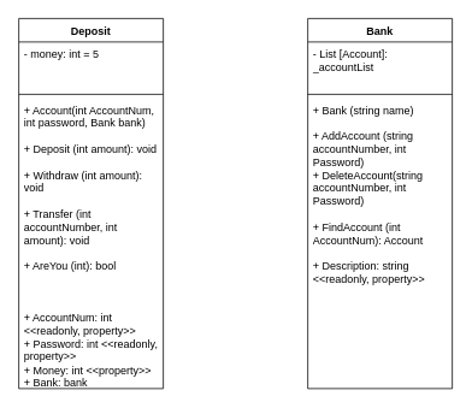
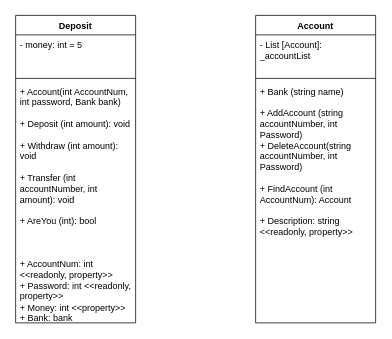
  <mxCell id="0" />
  <mxCell id="1" parent="0" />
  <mxCell id="2" value="Deposit" style="swimlane;fontStyle=1;align=center;verticalAlign=top;childLayout=stackLayout;horizontal=1;startSize=26;horizontalStack=0;resizeParent=1;resizeParentMax=0;resizeLast=0;collapsible=1;marginBottom=0;whiteSpace=wrap;html=1;" vertex="1" parent="1"><mxGeometry x="20" y="20" width="160" height="410" as="geometry" /></mxCell>
  <mxCell id="3" value="&lt;div&gt;- money: int = 5&lt;/div&gt;" style="text;strokeColor=none;fillColor=none;align=left;verticalAlign=top;spacingLeft=4;spacingRight=4;overflow=hidden;rotatable=0;points=[[0,0.5],[1,0.5]];portConstraint=eastwest;whiteSpace=wrap;html=1;" vertex="1" parent="2"><mxGeometry y="26" width="160" height="54" as="geometry" /></mxCell>
  <mxCell id="4" value="" style="line;strokeWidth=1;fillColor=none;align=left;verticalAlign=middle;spacingTop=-1;spacingLeft=3;spacingRight=3;rotatable=0;labelPosition=right;points=[];portConstraint=eastwest;strokeColor=inherit;" vertex="1" parent="2"><mxGeometry y="80" width="160" height="8" as="geometry" /></mxCell>
  <mxCell id="5" value="+ Account(int AccountNum, int password, Bank bank)&amp;nbsp;&lt;div&gt;&lt;br&gt;&lt;/div&gt;&lt;div&gt;+ Deposit (int amount): void&lt;br&gt;&lt;br&gt;+ Withdraw (int amount): void&lt;/div&gt;&lt;div&gt;&lt;br&gt;+ Transfer (int accountNumber, int amount): void&lt;/div&gt;&lt;div&gt;&lt;br&gt;&lt;/div&gt;&lt;div&gt;+ AreYou (int): bool&lt;/div&gt;&lt;div&gt;&lt;br&gt;&lt;br&gt;&lt;br&gt;+ AccountNum: int &amp;lt;&amp;lt;readonly, property&amp;gt;&amp;gt;&lt;/div&gt;&lt;div&gt;+ Password: int &amp;lt;&amp;lt;readonly, property&amp;gt;&amp;gt;&lt;br&gt;+ Money: int &amp;lt;&amp;lt;property&amp;gt;&amp;gt;&lt;/div&gt;&lt;div&gt;+ Bank: bank&lt;/div&gt;" style="text;strokeColor=none;fillColor=none;align=left;verticalAlign=top;spacingLeft=4;spacingRight=4;overflow=hidden;rotatable=0;points=[[0,0.5],[1,0.5]];portConstraint=eastwest;whiteSpace=wrap;html=1;" vertex="1" parent="2"><mxGeometry y="88" width="160" height="322" as="geometry" /></mxCell>
- <mxCell id="6" value="Bank" style="swimlane;fontStyle=1;align=center;verticalAlign=top;childLayout=stackLayout;horizontal=1;startSize=26;horizontalStack=0;resizeParent=1;resizeParentMax=0;resizeLast=0;collapsible=1;marginBottom=0;whiteSpace=wrap;html=1;" vertex="1" parent="1"><mxGeometry x="340" y="20" width="160" height="410" as="geometry" /></mxCell>
+ <mxCell id="6" value="Account" style="swimlane;fontStyle=1;align=center;verticalAlign=top;childLayout=stackLayout;horizontal=1;startSize=26;horizontalStack=0;resizeParent=1;resizeParentMax=0;resizeLast=0;collapsible=1;marginBottom=0;whiteSpace=wrap;html=1;" vertex="1" parent="1"><mxGeometry x="340" y="20" width="160" height="410" as="geometry" /></mxCell>
  <mxCell id="7" value="- List [Account]: _accountList" style="text;strokeColor=none;fillColor=none;align=left;verticalAlign=top;spacingLeft=4;spacingRight=4;overflow=hidden;rotatable=0;points=[[0,0.5],[1,0.5]];portConstraint=eastwest;whiteSpace=wrap;html=1;" vertex="1" parent="6"><mxGeometry y="26" width="160" height="54" as="geometry" /></mxCell>
  <mxCell id="8" value="" style="line;strokeWidth=1;fillColor=none;align=left;verticalAlign=middle;spacingTop=-1;spacingLeft=3;spacingRight=3;rotatable=0;labelPosition=right;points=[];portConstraint=eastwest;strokeColor=inherit;" vertex="1" parent="6"><mxGeometry y="80" width="160" height="8" as="geometry" /></mxCell>
  <mxCell id="9" value="+ Bank (string name)&lt;div&gt;&lt;br&gt;&lt;/div&gt;&lt;div&gt;+ AddAccount (string accountNumber, int Password)&lt;/div&gt;&lt;div&gt;+ DeleteAccount(string accountNumber, int Password)&lt;/div&gt;&lt;div&gt;&lt;br&gt;&lt;/div&gt;&lt;div&gt;+ FindAccount (int AccountNum): Account&lt;/div&gt;&lt;div&gt;&lt;br&gt;&lt;/div&gt;&lt;div&gt;+ Description: string &amp;lt;&amp;lt;readonly, property&amp;gt;&amp;gt;&lt;/div&gt;" style="text;strokeColor=none;fillColor=none;align=left;verticalAlign=top;spacingLeft=4;spacingRight=4;overflow=hidden;rotatable=0;points=[[0,0.5],[1,0.5]];portConstraint=eastwest;whiteSpace=wrap;html=1;" vertex="1" parent="6"><mxGeometry y="88" width="160" height="322" as="geometry" /></mxCell>
